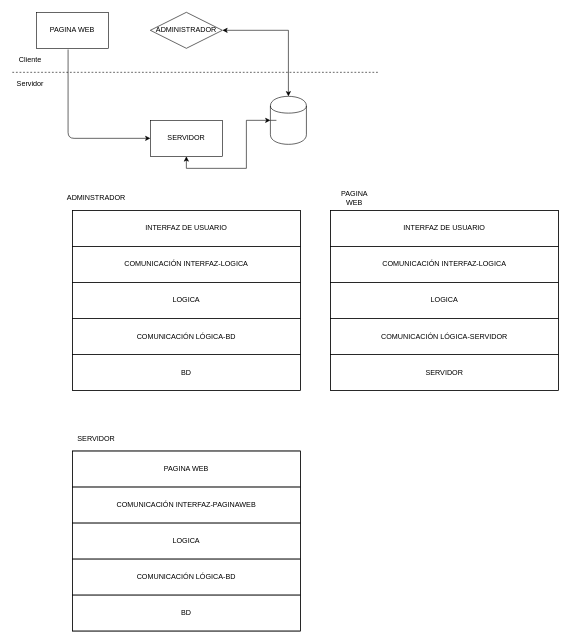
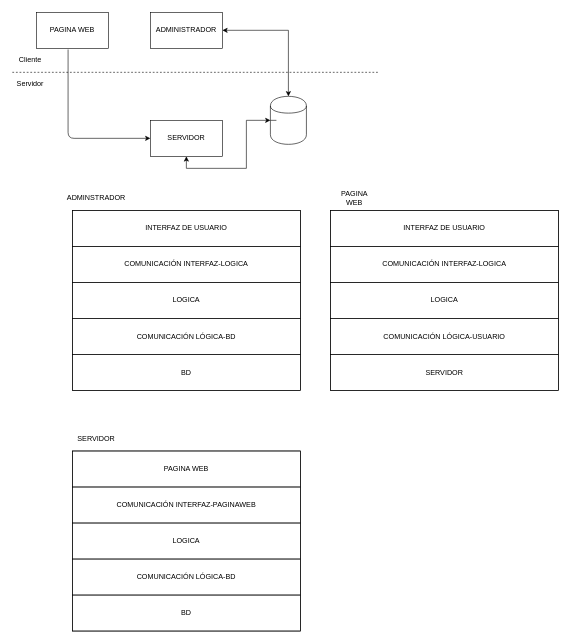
  <mxCell id="0" />
  <mxCell id="1" parent="0" />
  <mxCell id="2" value="" style="shape=cylinder;whiteSpace=wrap;html=1;boundedLbl=1;backgroundOutline=1;" vertex="1" parent="1"><mxGeometry x="450" y="160" width="60" height="80" as="geometry" /></mxCell>
  <mxCell id="3" style="edgeStyle=orthogonalEdgeStyle;rounded=0;orthogonalLoop=1;jettySize=auto;html=1;exitX=0.5;exitY=1;exitDx=0;exitDy=0;endArrow=classic;endFill=1;startArrow=classic;startFill=1;" edge="1" parent="1" source="4" target="2"><mxGeometry relative="1" as="geometry" /></mxCell>
  <mxCell id="4" value="SERVIDOR" style="rounded=0;whiteSpace=wrap;html=1;" vertex="1" parent="1"><mxGeometry x="250" y="200" width="120" height="60" as="geometry" /></mxCell>
  <mxCell id="5" value="" style="endArrow=none;dashed=1;html=1;" edge="1" parent="1"><mxGeometry width="50" height="50" relative="1" as="geometry"><mxPoint x="20" y="120" as="sourcePoint" /><mxPoint x="630" y="120" as="targetPoint" /></mxGeometry></mxCell>
  <mxCell id="6" value="Servidor" style="text;html=1;strokeColor=none;fillColor=none;align=center;verticalAlign=middle;whiteSpace=wrap;rounded=0;" vertex="1" parent="1"><mxGeometry x="30" y="130" width="40" height="20" as="geometry" /></mxCell>
  <mxCell id="7" value="Cliente" style="text;html=1;strokeColor=none;fillColor=none;align=center;verticalAlign=middle;whiteSpace=wrap;rounded=0;" vertex="1" parent="1"><mxGeometry x="30" y="90" width="40" height="20" as="geometry" /></mxCell>
  <mxCell id="8" style="edgeStyle=orthogonalEdgeStyle;rounded=0;orthogonalLoop=1;jettySize=auto;html=1;endArrow=classic;endFill=1;startArrow=classic;startFill=1;" edge="1" parent="1" source="9" target="2"><mxGeometry relative="1" as="geometry" /></mxCell>
- <mxCell id="9" value="ADMINISTRADOR" style="rhombus;whiteSpace=wrap;html=1;" vertex="1" parent="1"><mxGeometry x="250" y="20" width="120" height="60" as="geometry" /></mxCell>
+ <mxCell id="9" value="ADMINISTRADOR" style="rounded=0;whiteSpace=wrap;html=1;" vertex="1" parent="1"><mxGeometry x="250" y="20" width="120" height="60" as="geometry" /></mxCell>
  <mxCell id="10" value="PAGINA WEB" style="rounded=0;whiteSpace=wrap;html=1;" vertex="1" parent="1"><mxGeometry x="60" y="20" width="120" height="60" as="geometry" /></mxCell>
  <mxCell id="11" value="" style="endArrow=classic;html=1;exitX=0.441;exitY=1.032;exitDx=0;exitDy=0;exitPerimeter=0;entryX=0;entryY=0.5;entryDx=0;entryDy=0;edgeStyle=orthogonalEdgeStyle;endFill=1;startArrow=none;startFill=0;" edge="1" parent="1" source="10" target="4"><mxGeometry width="50" height="50" relative="1" as="geometry"><mxPoint x="110" y="250" as="sourcePoint" /><mxPoint x="160" y="200" as="targetPoint" /><Array as="points"><mxPoint x="113" y="230" /></Array></mxGeometry></mxCell>
  <mxCell id="12" style="edgeStyle=orthogonalEdgeStyle;rounded=0;orthogonalLoop=1;jettySize=auto;html=1;exitX=0;exitY=0.5;exitDx=0;exitDy=0;entryX=0.167;entryY=0.5;entryDx=0;entryDy=0;entryPerimeter=0;endArrow=none;endFill=0;" edge="1" parent="1" source="2" target="2"><mxGeometry relative="1" as="geometry" /></mxCell>
  <mxCell id="13" value="" style="rounded=0;whiteSpace=wrap;html=1;fillColor=none;" vertex="1" parent="1"><mxGeometry x="120" y="350" width="380" height="300" as="geometry" /></mxCell>
  <mxCell id="14" value="ADMINSTRADOR" style="text;html=1;strokeColor=none;fillColor=none;align=center;verticalAlign=middle;whiteSpace=wrap;rounded=0;" vertex="1" parent="1"><mxGeometry x="140" y="320" width="40" height="20" as="geometry" /></mxCell>
  <mxCell id="15" value="BD" style="rounded=0;whiteSpace=wrap;html=1;fillColor=none;" vertex="1" parent="1"><mxGeometry x="120" y="590" width="380" height="60" as="geometry" /></mxCell>
  <mxCell id="16" value="INTERFAZ DE USUARIO" style="rounded=0;whiteSpace=wrap;html=1;fillColor=none;" vertex="1" parent="1"><mxGeometry x="120" y="350" width="380" height="60" as="geometry" /></mxCell>
  <mxCell id="17" value="COMUNICACIÓN INTERFAZ-LOGICA" style="rounded=0;whiteSpace=wrap;html=1;fillColor=none;" vertex="1" parent="1"><mxGeometry x="120" y="410" width="380" height="60" as="geometry" /></mxCell>
  <mxCell id="18" value="LOGICA" style="rounded=0;whiteSpace=wrap;html=1;fillColor=none;" vertex="1" parent="1"><mxGeometry x="120" y="470" width="380" height="60" as="geometry" /></mxCell>
  <mxCell id="19" value="COMUNICACIÓN LÓGICA-BD" style="rounded=0;whiteSpace=wrap;html=1;fillColor=none;" vertex="1" parent="1"><mxGeometry x="120" y="530" width="380" height="60" as="geometry" /></mxCell>
  <mxCell id="20" value="" style="rounded=0;whiteSpace=wrap;html=1;fillColor=none;" vertex="1" parent="1"><mxGeometry x="550.227" y="350" width="380" height="300" as="geometry" /></mxCell>
  <mxCell id="21" value="PAGINA WEB" style="text;html=1;strokeColor=none;fillColor=none;align=center;verticalAlign=middle;whiteSpace=wrap;rounded=0;" vertex="1" parent="1"><mxGeometry x="570.227" y="320" width="40" height="20" as="geometry" /></mxCell>
  <mxCell id="22" value="SERVIDOR" style="rounded=0;whiteSpace=wrap;html=1;fillColor=none;" vertex="1" parent="1"><mxGeometry x="550.227" y="590" width="380" height="60" as="geometry" /></mxCell>
  <mxCell id="23" value="INTERFAZ DE USUARIO" style="rounded=0;whiteSpace=wrap;html=1;fillColor=none;" vertex="1" parent="1"><mxGeometry x="550.227" y="350" width="380" height="60" as="geometry" /></mxCell>
  <mxCell id="24" value="COMUNICACIÓN INTERFAZ-LOGICA" style="rounded=0;whiteSpace=wrap;html=1;fillColor=none;" vertex="1" parent="1"><mxGeometry x="550.227" y="410" width="380" height="60" as="geometry" /></mxCell>
  <mxCell id="25" value="LOGICA" style="rounded=0;whiteSpace=wrap;html=1;fillColor=none;" vertex="1" parent="1"><mxGeometry x="550.227" y="470" width="380" height="60" as="geometry" /></mxCell>
- <mxCell id="26" value="COMUNICACIÓN LÓGICA-SERVIDOR" style="rounded=0;whiteSpace=wrap;html=1;fillColor=none;" vertex="1" parent="1"><mxGeometry x="550.227" y="530" width="380" height="60" as="geometry" /></mxCell>
+ <mxCell id="26" value="COMUNICACIÓN LÓGICA-USUARIO" style="rounded=0;whiteSpace=wrap;html=1;fillColor=none;" vertex="1" parent="1"><mxGeometry x="550.227" y="530" width="380" height="60" as="geometry" /></mxCell>
  <mxCell id="27" value="" style="rounded=0;whiteSpace=wrap;html=1;fillColor=none;" vertex="1" parent="1"><mxGeometry x="120" y="750.909" width="380" height="300" as="geometry" /></mxCell>
  <mxCell id="28" value="SERVIDOR" style="text;html=1;strokeColor=none;fillColor=none;align=center;verticalAlign=middle;whiteSpace=wrap;rounded=0;" vertex="1" parent="1"><mxGeometry x="140" y="720.909" width="40" height="20" as="geometry" /></mxCell>
  <mxCell id="29" value="BD" style="rounded=0;whiteSpace=wrap;html=1;fillColor=none;" vertex="1" parent="1"><mxGeometry x="120" y="990.909" width="380" height="60" as="geometry" /></mxCell>
  <mxCell id="30" value="PAGINA WEB" style="rounded=0;whiteSpace=wrap;html=1;fillColor=none;" vertex="1" parent="1"><mxGeometry x="120" y="750.909" width="380" height="60" as="geometry" /></mxCell>
  <mxCell id="31" value="COMUNICACIÓN INTERFAZ-PAGINAWEB" style="rounded=0;whiteSpace=wrap;html=1;fillColor=none;" vertex="1" parent="1"><mxGeometry x="120" y="810.909" width="380" height="60" as="geometry" /></mxCell>
  <mxCell id="32" value="LOGICA" style="rounded=0;whiteSpace=wrap;html=1;fillColor=none;" vertex="1" parent="1"><mxGeometry x="120" y="870.909" width="380" height="60" as="geometry" /></mxCell>
  <mxCell id="33" value="COMUNICACIÓN LÓGICA-BD" style="rounded=0;whiteSpace=wrap;html=1;fillColor=none;" vertex="1" parent="1"><mxGeometry x="120" y="930.909" width="380" height="60" as="geometry" /></mxCell>
